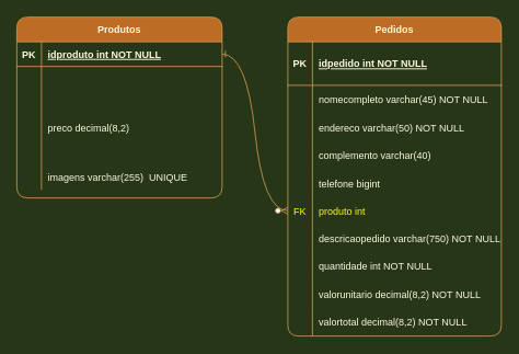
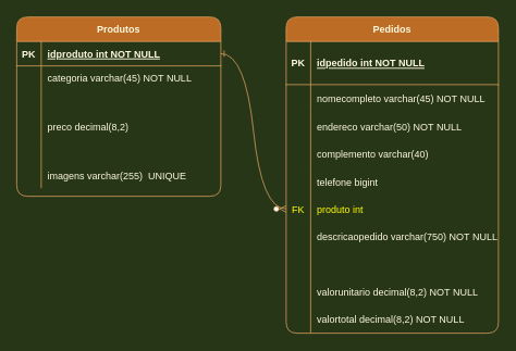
  <mxCell id="0" />
  <mxCell id="1" parent="0" />
  <mxCell id="2" value="" style="edgeStyle=entityRelationEdgeStyle;endArrow=ERzeroToMany;startArrow=ERone;endFill=1;startFill=0;entryX=0;entryY=0.5;entryDx=0;entryDy=0;strokeColor=#DDA15E;fontColor=#FEFAE0;labelBackgroundColor=#283618;curved=1;" parent="1" source="35" target="19" edge="1"><mxGeometry width="100" height="100" relative="1" as="geometry"><mxPoint x="240" y="620" as="sourcePoint" /><mxPoint x="280" y="110" as="targetPoint" /></mxGeometry></mxCell>
  <mxCell id="3" value="Pedidos" style="shape=table;startSize=30;container=1;collapsible=1;childLayout=tableLayout;fixedRows=2;rowLines=0;fontStyle=1;align=center;resizeLast=1;fillColor=#BC6C25;strokeColor=#DDA15E;fontColor=#FEFAE0;rounded=1;" parent="1" vertex="1"><mxGeometry x="350" y="20" width="260" height="388" as="geometry" /></mxCell>
  <mxCell id="4" value="" style="shape=partialRectangle;collapsible=0;dropTarget=0;pointerEvents=0;fillColor=none;points=[[0,0.5],[1,0.5]];portConstraint=eastwest;top=0;left=0;right=0;bottom=1;strokeColor=#DDA15E;fontColor=#FEFAE0;rounded=1;" parent="3" vertex="1"><mxGeometry y="30" width="260" height="53" as="geometry" /></mxCell>
  <mxCell id="5" value="PK" style="shape=partialRectangle;overflow=hidden;connectable=0;fillColor=none;top=0;left=0;bottom=0;right=0;fontStyle=1;strokeColor=#DDA15E;fontColor=#FEFAE0;rounded=1;" parent="4" vertex="1"><mxGeometry width="30" height="53" as="geometry" /></mxCell>
  <mxCell id="6" value="idpedido int NOT NULL" style="shape=partialRectangle;overflow=hidden;connectable=0;fillColor=none;top=0;left=0;bottom=0;right=0;align=left;spacingLeft=6;fontStyle=5;strokeColor=#DDA15E;fontColor=#FEFAE0;rounded=1;" parent="4" vertex="1"><mxGeometry x="30" width="230" height="53" as="geometry" /></mxCell>
  <mxCell id="7" value="" style="shape=partialRectangle;collapsible=0;dropTarget=0;pointerEvents=0;fillColor=none;points=[[0,0.5],[1,0.5]];portConstraint=eastwest;top=0;left=0;right=0;bottom=0;strokeColor=#DDA15E;fontColor=#FEFAE0;rounded=1;" parent="3" vertex="1"><mxGeometry y="83" width="260" height="34" as="geometry" /></mxCell>
  <mxCell id="8" value="" style="shape=partialRectangle;overflow=hidden;connectable=0;fillColor=none;top=0;left=0;bottom=0;right=0;strokeColor=#DDA15E;fontColor=#FEFAE0;rounded=1;" parent="7" vertex="1"><mxGeometry width="30" height="34" as="geometry" /></mxCell>
  <mxCell id="9" value="nomecompleto varchar(45) NOT NULL" style="shape=partialRectangle;overflow=hidden;connectable=0;fillColor=none;top=0;left=0;bottom=0;right=0;align=left;spacingLeft=6;strokeColor=#DDA15E;fontColor=#FEFAE0;rounded=1;" parent="7" vertex="1"><mxGeometry x="30" width="230" height="34" as="geometry" /></mxCell>
  <mxCell id="10" value="" style="shape=partialRectangle;collapsible=0;dropTarget=0;pointerEvents=0;fillColor=none;points=[[0,0.5],[1,0.5]];portConstraint=eastwest;top=0;left=0;right=0;bottom=0;strokeColor=#DDA15E;fontColor=#FEFAE0;rounded=1;" vertex="1" parent="3"><mxGeometry y="117" width="260" height="34" as="geometry" /></mxCell>
  <mxCell id="11" value="" style="shape=partialRectangle;overflow=hidden;connectable=0;fillColor=none;top=0;left=0;bottom=0;right=0;strokeColor=#DDA15E;fontColor=#FEFAE0;rounded=1;" vertex="1" parent="10"><mxGeometry width="30" height="34" as="geometry" /></mxCell>
  <mxCell id="12" value="endereco varchar(50) NOT NULL" style="shape=partialRectangle;overflow=hidden;connectable=0;fillColor=none;top=0;left=0;bottom=0;right=0;align=left;spacingLeft=6;strokeColor=#DDA15E;fontColor=#FEFAE0;rounded=1;" vertex="1" parent="10"><mxGeometry x="30" width="230" height="34" as="geometry" /></mxCell>
  <mxCell id="13" value="" style="shape=partialRectangle;collapsible=0;dropTarget=0;pointerEvents=0;fillColor=none;points=[[0,0.5],[1,0.5]];portConstraint=eastwest;top=0;left=0;right=0;bottom=0;strokeColor=#DDA15E;fontColor=#FEFAE0;rounded=1;" vertex="1" parent="3"><mxGeometry y="151" width="260" height="34" as="geometry" /></mxCell>
  <mxCell id="14" value="" style="shape=partialRectangle;overflow=hidden;connectable=0;fillColor=none;top=0;left=0;bottom=0;right=0;strokeColor=#DDA15E;fontColor=#FEFAE0;rounded=1;" vertex="1" parent="13"><mxGeometry width="30" height="34" as="geometry" /></mxCell>
  <mxCell id="15" value="complemento varchar(40)" style="shape=partialRectangle;overflow=hidden;connectable=0;fillColor=none;top=0;left=0;bottom=0;right=0;align=left;spacingLeft=6;strokeColor=#DDA15E;fontColor=#FEFAE0;rounded=1;" vertex="1" parent="13"><mxGeometry x="30" width="230" height="34" as="geometry" /></mxCell>
  <mxCell id="16" value="" style="shape=partialRectangle;collapsible=0;dropTarget=0;pointerEvents=0;fillColor=none;points=[[0,0.5],[1,0.5]];portConstraint=eastwest;top=0;left=0;right=0;bottom=0;strokeColor=#DDA15E;fontColor=#FEFAE0;rounded=1;" vertex="1" parent="3"><mxGeometry y="185" width="260" height="34" as="geometry" /></mxCell>
  <mxCell id="17" value="" style="shape=partialRectangle;overflow=hidden;connectable=0;fillColor=none;top=0;left=0;bottom=0;right=0;strokeColor=#DDA15E;fontColor=#FEFAE0;rounded=1;" vertex="1" parent="16"><mxGeometry width="30" height="34" as="geometry" /></mxCell>
  <mxCell id="18" value="telefone bigint " style="shape=partialRectangle;overflow=hidden;connectable=0;fillColor=none;top=0;left=0;bottom=0;right=0;align=left;spacingLeft=6;strokeColor=#DDA15E;fontColor=#FEFAE0;rounded=1;" vertex="1" parent="16"><mxGeometry x="30" width="230" height="34" as="geometry" /></mxCell>
  <mxCell id="19" value="" style="shape=partialRectangle;collapsible=0;dropTarget=0;pointerEvents=0;fillColor=none;points=[[0,0.5],[1,0.5]];portConstraint=eastwest;top=0;left=0;right=0;bottom=0;strokeColor=#DDA15E;fontColor=#FEFAE0;rounded=1;" parent="3" vertex="1"><mxGeometry y="219" width="260" height="33" as="geometry" /></mxCell>
  <mxCell id="20" value="FK" style="shape=partialRectangle;overflow=hidden;connectable=0;fillColor=none;top=0;left=0;bottom=0;right=0;strokeColor=#DDA15E;rounded=1;fontColor=#FFFF00;" parent="19" vertex="1"><mxGeometry width="30" height="33" as="geometry" /></mxCell>
  <mxCell id="21" value="produto int" style="shape=partialRectangle;overflow=hidden;connectable=0;fillColor=none;top=0;left=0;bottom=0;right=0;align=left;spacingLeft=6;strokeColor=#DDA15E;rounded=1;fontColor=#FFFF00;" parent="19" vertex="1"><mxGeometry x="30" width="230" height="33" as="geometry" /></mxCell>
  <mxCell id="22" value="" style="shape=partialRectangle;collapsible=0;dropTarget=0;pointerEvents=0;fillColor=none;points=[[0,0.5],[1,0.5]];portConstraint=eastwest;top=0;left=0;right=0;bottom=0;strokeColor=#DDA15E;fontColor=#FEFAE0;rounded=1;" vertex="1" parent="3"><mxGeometry y="252" width="260" height="34" as="geometry" /></mxCell>
  <mxCell id="23" value="" style="shape=partialRectangle;overflow=hidden;connectable=0;fillColor=none;top=0;left=0;bottom=0;right=0;strokeColor=#DDA15E;fontColor=#FEFAE0;rounded=1;" vertex="1" parent="22"><mxGeometry width="30" height="34" as="geometry" /></mxCell>
  <mxCell id="24" value="descricaopedido varchar(750) NOT NULL" style="shape=partialRectangle;overflow=hidden;connectable=0;fillColor=none;top=0;left=0;bottom=0;right=0;align=left;spacingLeft=6;strokeColor=#DDA15E;fontColor=#FEFAE0;rounded=1;" vertex="1" parent="22"><mxGeometry x="30" width="230" height="34" as="geometry" /></mxCell>
  <mxCell id="25" value="" style="shape=partialRectangle;collapsible=0;dropTarget=0;pointerEvents=0;fillColor=none;points=[[0,0.5],[1,0.5]];portConstraint=eastwest;top=0;left=0;right=0;bottom=0;strokeColor=#DDA15E;fontColor=#FEFAE0;rounded=1;" vertex="1" parent="3"><mxGeometry y="286" width="260" height="34" as="geometry" /></mxCell>
  <mxCell id="26" value="" style="shape=partialRectangle;overflow=hidden;connectable=0;fillColor=none;top=0;left=0;bottom=0;right=0;strokeColor=#DDA15E;fontColor=#FEFAE0;rounded=1;" vertex="1" parent="25"><mxGeometry width="30" height="34" as="geometry" /></mxCell>
- <mxCell id="27" value="quantidade int NOT NULL" style="shape=partialRectangle;overflow=hidden;connectable=0;fillColor=none;top=0;left=0;bottom=0;right=0;align=left;spacingLeft=6;strokeColor=#DDA15E;fontColor=#FEFAE0;rounded=1;" vertex="1" parent="25"><mxGeometry x="30" width="230" height="34" as="geometry" /></mxCell>
  <mxCell id="28" value="" style="shape=partialRectangle;collapsible=0;dropTarget=0;pointerEvents=0;fillColor=none;points=[[0,0.5],[1,0.5]];portConstraint=eastwest;top=0;left=0;right=0;bottom=0;strokeColor=#DDA15E;fontColor=#FEFAE0;rounded=1;" vertex="1" parent="3"><mxGeometry y="320" width="260" height="34" as="geometry" /></mxCell>
  <mxCell id="29" value="" style="shape=partialRectangle;overflow=hidden;connectable=0;fillColor=none;top=0;left=0;bottom=0;right=0;strokeColor=#DDA15E;fontColor=#FEFAE0;rounded=1;" vertex="1" parent="28"><mxGeometry width="30" height="34" as="geometry" /></mxCell>
  <mxCell id="30" value="valorunitario decimal(8,2) NOT NULL" style="shape=partialRectangle;overflow=hidden;connectable=0;fillColor=none;top=0;left=0;bottom=0;right=0;align=left;spacingLeft=6;strokeColor=#DDA15E;fontColor=#FEFAE0;rounded=1;" vertex="1" parent="28"><mxGeometry x="30" width="230" height="34" as="geometry" /></mxCell>
  <mxCell id="31" value="" style="shape=partialRectangle;collapsible=0;dropTarget=0;pointerEvents=0;fillColor=none;points=[[0,0.5],[1,0.5]];portConstraint=eastwest;top=0;left=0;right=0;bottom=0;strokeColor=#DDA15E;fontColor=#FEFAE0;rounded=1;" vertex="1" parent="3"><mxGeometry y="354" width="260" height="34" as="geometry" /></mxCell>
  <mxCell id="32" value="" style="shape=partialRectangle;overflow=hidden;connectable=0;fillColor=none;top=0;left=0;bottom=0;right=0;strokeColor=#DDA15E;fontColor=#FEFAE0;rounded=1;" vertex="1" parent="31"><mxGeometry width="30" height="34" as="geometry" /></mxCell>
  <mxCell id="33" value="valortotal decimal(8,2) NOT NULL" style="shape=partialRectangle;overflow=hidden;connectable=0;fillColor=none;top=0;left=0;bottom=0;right=0;align=left;spacingLeft=6;strokeColor=#DDA15E;fontColor=#FEFAE0;rounded=1;" vertex="1" parent="31"><mxGeometry x="30" width="230" height="34" as="geometry" /></mxCell>
  <mxCell id="34" value="Produtos" style="shape=table;startSize=30;container=1;collapsible=1;childLayout=tableLayout;fixedRows=1;rowLines=0;fontStyle=1;align=center;resizeLast=1;fillColor=#BC6C25;strokeColor=#DDA15E;fontColor=#FEFAE0;rounded=1;" parent="1" vertex="1"><mxGeometry x="20" y="20" width="250" height="220" as="geometry" /></mxCell>
  <mxCell id="35" value="" style="shape=partialRectangle;collapsible=0;dropTarget=0;pointerEvents=0;fillColor=none;points=[[0,0.5],[1,0.5]];portConstraint=eastwest;top=0;left=0;right=0;bottom=1;strokeColor=#DDA15E;fontColor=#FEFAE0;rounded=1;" parent="34" vertex="1"><mxGeometry y="30" width="250" height="30" as="geometry" /></mxCell>
  <mxCell id="36" value="PK" style="shape=partialRectangle;overflow=hidden;connectable=0;fillColor=none;top=0;left=0;bottom=0;right=0;fontStyle=1;strokeColor=#DDA15E;fontColor=#FEFAE0;rounded=1;" parent="35" vertex="1"><mxGeometry width="30" height="30" as="geometry" /></mxCell>
  <mxCell id="37" value="idproduto int NOT NULL" style="shape=partialRectangle;overflow=hidden;connectable=0;fillColor=none;top=0;left=0;bottom=0;right=0;align=left;spacingLeft=6;fontStyle=5;strokeColor=#DDA15E;fontColor=#FEFAE0;rounded=1;" parent="35" vertex="1"><mxGeometry x="30" width="220" height="30" as="geometry" /></mxCell>
  <mxCell id="38" value="" style="shape=partialRectangle;collapsible=0;dropTarget=0;pointerEvents=0;fillColor=none;points=[[0,0.5],[1,0.5]];portConstraint=eastwest;top=0;left=0;right=0;bottom=0;strokeColor=#DDA15E;fontColor=#FEFAE0;rounded=1;" parent="34" vertex="1"><mxGeometry y="60" width="250" height="30" as="geometry" /></mxCell>
  <mxCell id="39" value="" style="shape=partialRectangle;overflow=hidden;connectable=0;fillColor=none;top=0;left=0;bottom=0;right=0;strokeColor=#DDA15E;fontColor=#FEFAE0;rounded=1;" parent="38" vertex="1"><mxGeometry width="30" height="30" as="geometry" /></mxCell>
+ <mxCell id="40" value="categoria varchar(45) NOT NULL" style="shape=partialRectangle;overflow=hidden;connectable=0;fillColor=none;top=0;left=0;bottom=0;right=0;align=left;spacingLeft=6;strokeColor=#DDA15E;fontColor=#FEFAE0;rounded=1;" parent="38" vertex="1"><mxGeometry x="30" width="220" height="30" as="geometry" /></mxCell>
  <mxCell id="41" value="" style="shape=partialRectangle;collapsible=0;dropTarget=0;pointerEvents=0;fillColor=none;points=[[0,0.5],[1,0.5]];portConstraint=eastwest;top=0;left=0;right=0;bottom=0;strokeColor=#DDA15E;fontColor=#FEFAE0;rounded=1;" vertex="1" parent="34"><mxGeometry y="90" width="250" height="30" as="geometry" /></mxCell>
  <mxCell id="42" value="" style="shape=partialRectangle;overflow=hidden;connectable=0;fillColor=none;top=0;left=0;bottom=0;right=0;strokeColor=#DDA15E;fontColor=#FEFAE0;rounded=1;" vertex="1" parent="41"><mxGeometry width="30" height="30" as="geometry" /></mxCell>
  <mxCell id="43" value="" style="shape=partialRectangle;collapsible=0;dropTarget=0;pointerEvents=0;fillColor=none;points=[[0,0.5],[1,0.5]];portConstraint=eastwest;top=0;left=0;right=0;bottom=0;strokeColor=#DDA15E;fontColor=#FEFAE0;rounded=1;" vertex="1" parent="34"><mxGeometry y="120" width="250" height="30" as="geometry" /></mxCell>
  <mxCell id="44" value="" style="shape=partialRectangle;overflow=hidden;connectable=0;fillColor=none;top=0;left=0;bottom=0;right=0;strokeColor=#DDA15E;fontColor=#FEFAE0;rounded=1;" vertex="1" parent="43"><mxGeometry width="30" height="30" as="geometry" /></mxCell>
  <mxCell id="45" value="preco decimal(8,2)" style="shape=partialRectangle;overflow=hidden;connectable=0;fillColor=none;top=0;left=0;bottom=0;right=0;align=left;spacingLeft=6;strokeColor=#DDA15E;fontColor=#FEFAE0;rounded=1;" vertex="1" parent="43"><mxGeometry x="30" width="220" height="30" as="geometry" /></mxCell>
  <mxCell id="46" value="" style="shape=partialRectangle;collapsible=0;dropTarget=0;pointerEvents=0;fillColor=none;points=[[0,0.5],[1,0.5]];portConstraint=eastwest;top=0;left=0;right=0;bottom=0;strokeColor=#DDA15E;fontColor=#FEFAE0;rounded=1;" vertex="1" parent="34"><mxGeometry y="150" width="250" height="30" as="geometry" /></mxCell>
  <mxCell id="47" value="" style="shape=partialRectangle;overflow=hidden;connectable=0;fillColor=none;top=0;left=0;bottom=0;right=0;strokeColor=#DDA15E;fontColor=#FEFAE0;rounded=1;" vertex="1" parent="46"><mxGeometry width="30" height="30" as="geometry" /></mxCell>
  <mxCell id="48" value="" style="shape=partialRectangle;collapsible=0;dropTarget=0;pointerEvents=0;fillColor=none;points=[[0,0.5],[1,0.5]];portConstraint=eastwest;top=0;left=0;right=0;bottom=0;strokeColor=#DDA15E;fontColor=#FEFAE0;rounded=1;" vertex="1" parent="34"><mxGeometry y="180" width="250" height="30" as="geometry" /></mxCell>
  <mxCell id="49" value="" style="shape=partialRectangle;overflow=hidden;connectable=0;fillColor=none;top=0;left=0;bottom=0;right=0;strokeColor=#DDA15E;fontColor=#FEFAE0;rounded=1;" vertex="1" parent="48"><mxGeometry width="30" height="30" as="geometry" /></mxCell>
  <mxCell id="50" value="imagens varchar(255)  UNIQUE" style="shape=partialRectangle;overflow=hidden;connectable=0;fillColor=none;top=0;left=0;bottom=0;right=0;align=left;spacingLeft=6;strokeColor=#DDA15E;fontColor=#FEFAE0;rounded=1;" vertex="1" parent="48"><mxGeometry x="30" width="220" height="30" as="geometry" /></mxCell>
